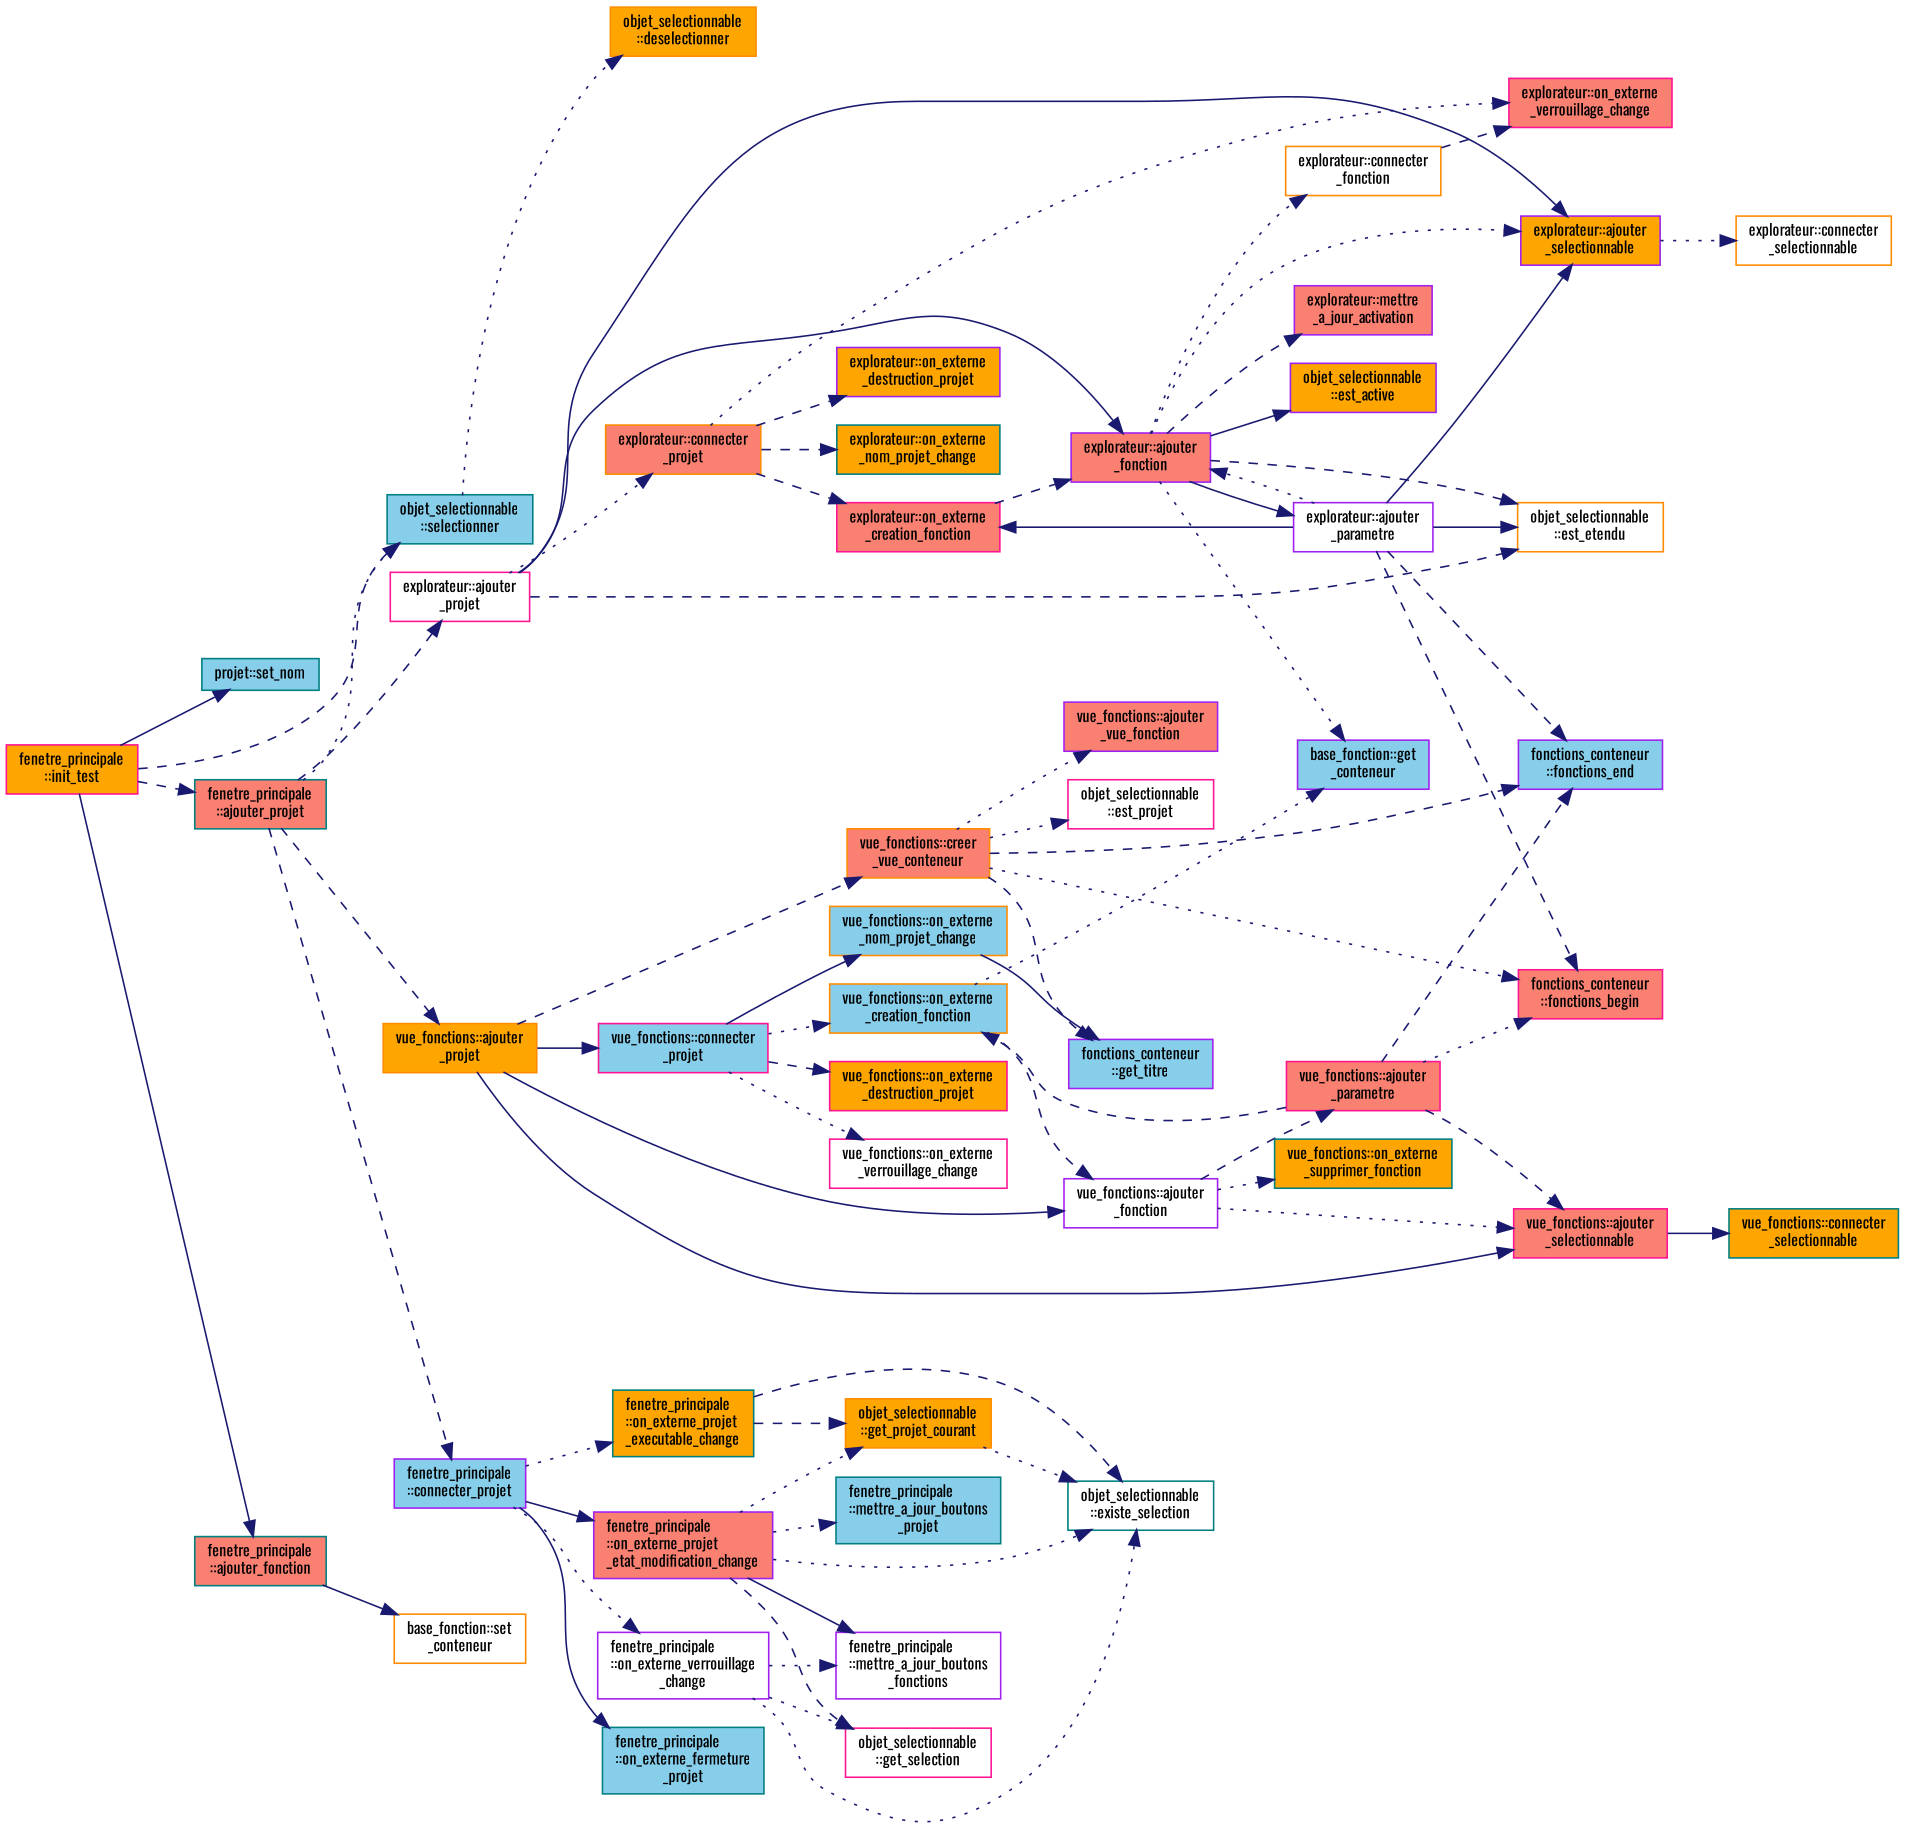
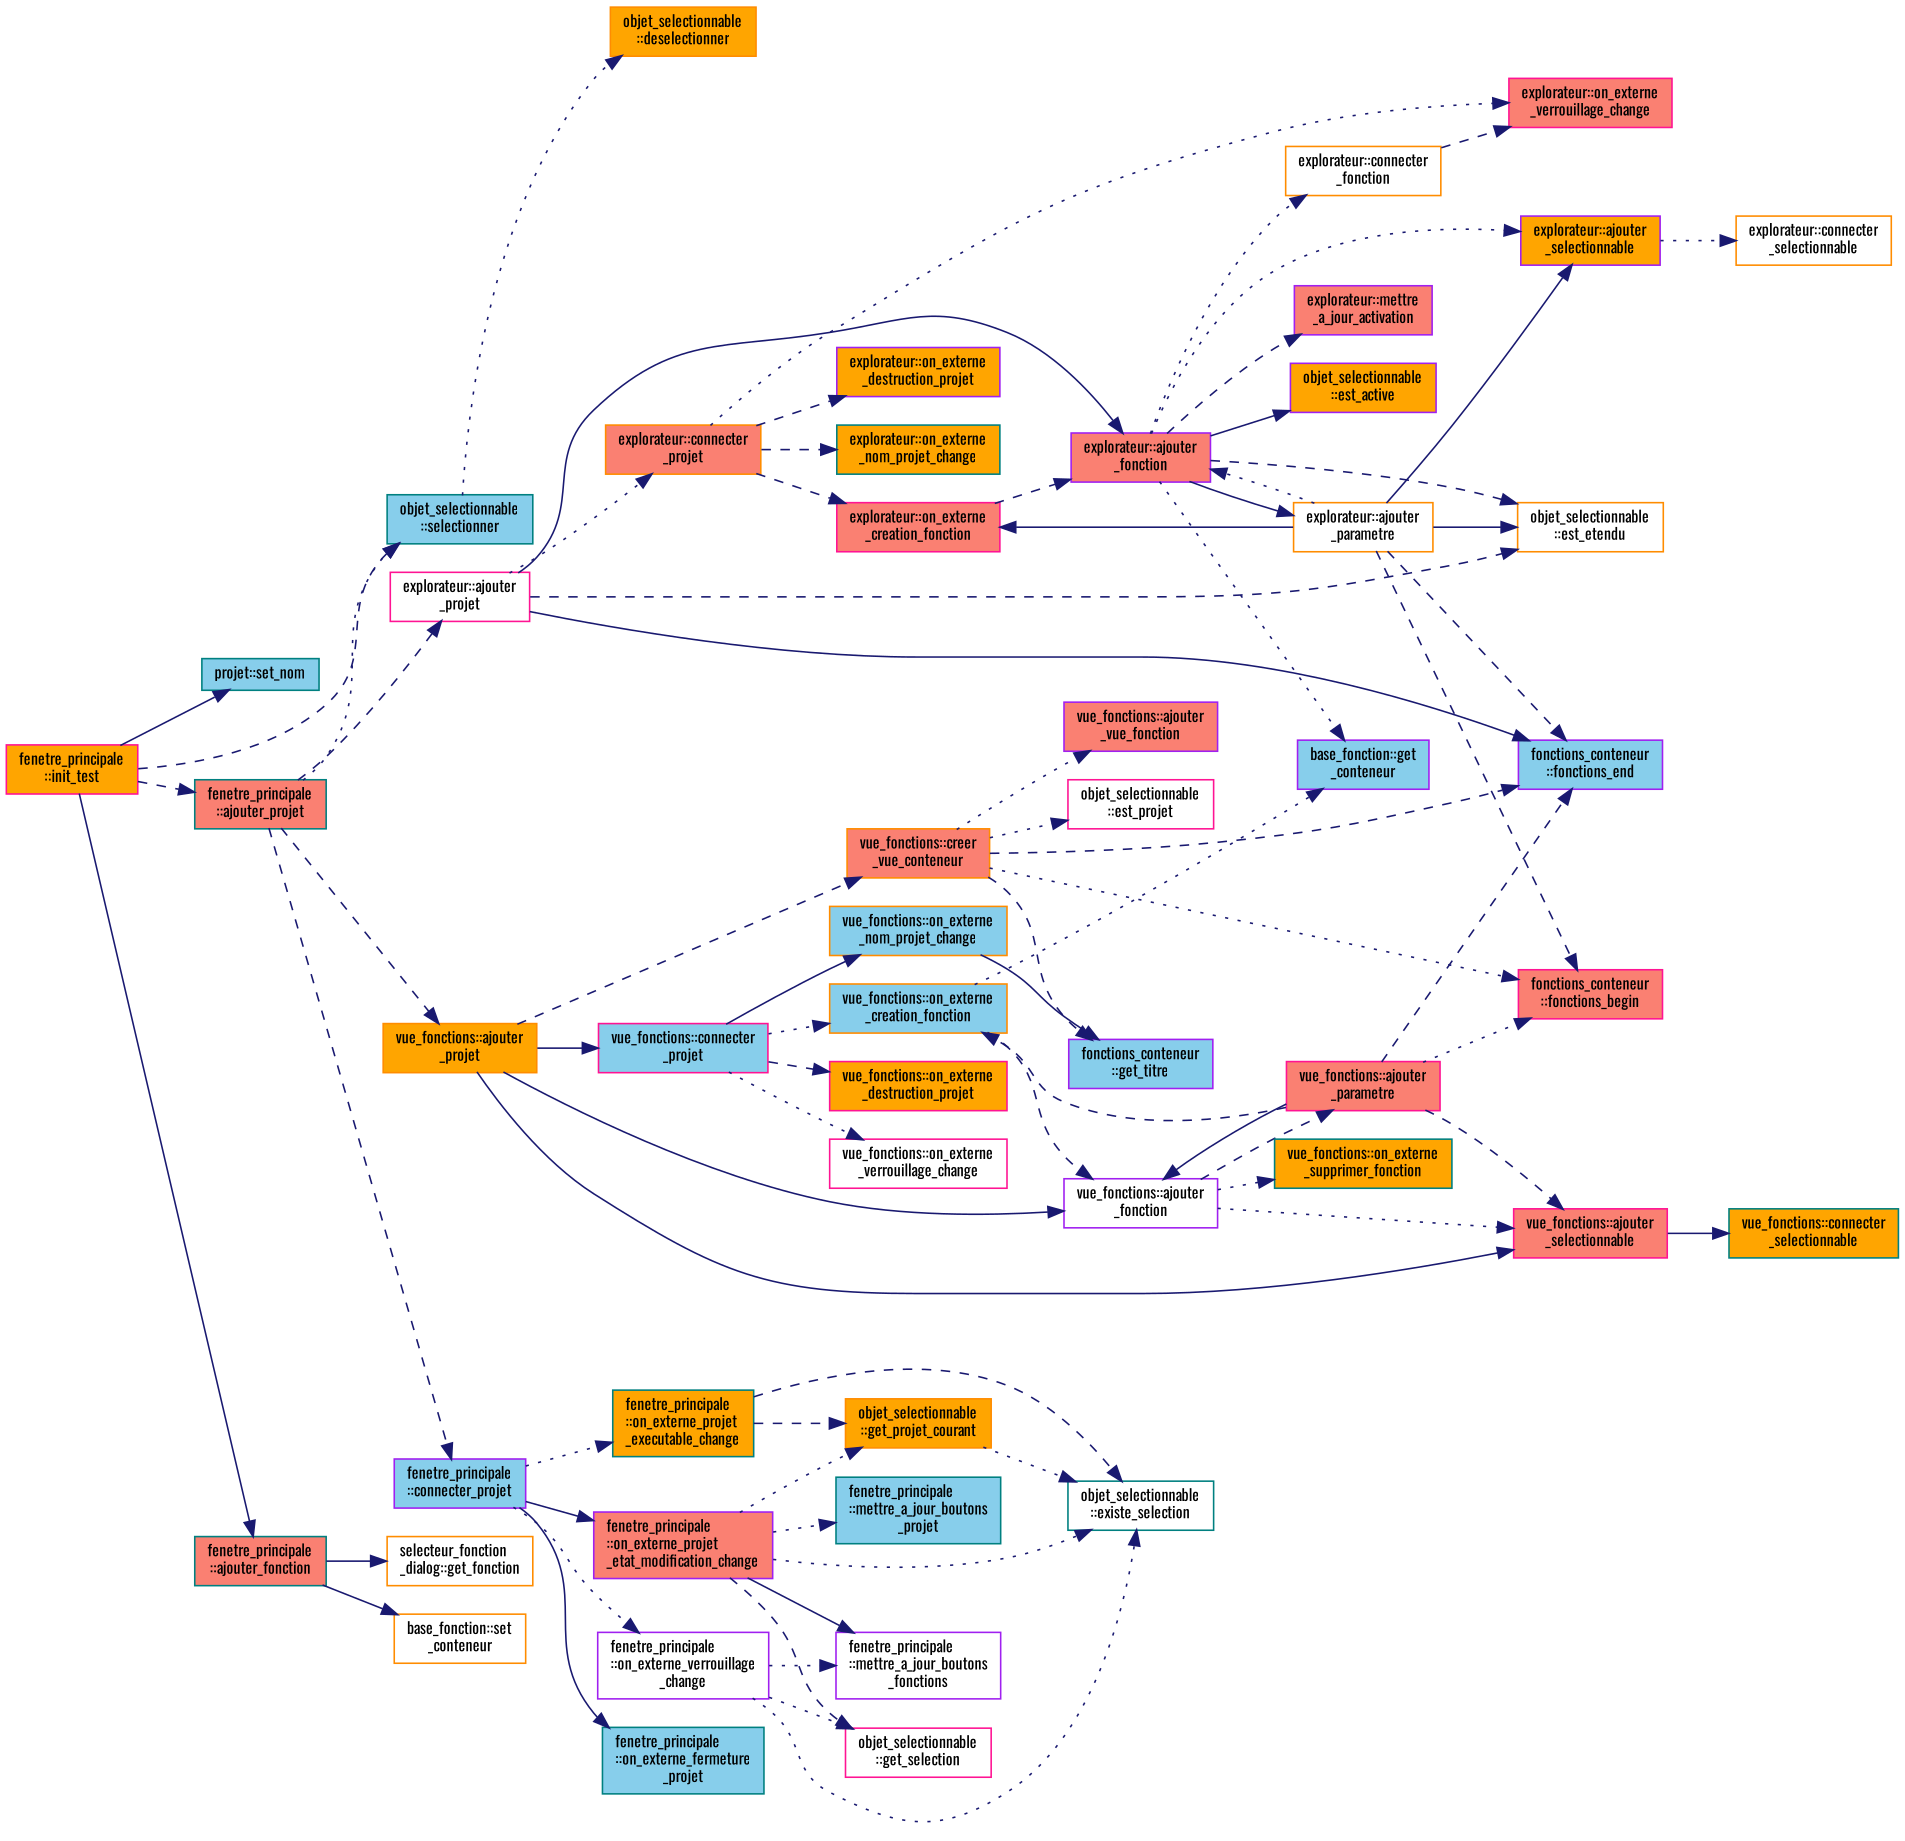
  digraph {
    fontname=Oswald
    rankdir=LR
    node [color=purple fillcolor=white fontname=Oswald fontsize=10 shape=record style=filled]
    edge [color=midnightblue fontname=Oswald fontsize=10 labelfontname=Helvetica labelfontsize=10 style=dashed]
    n1 [color=deeppink fillcolor=orange fontcolor=black height=0.2 label="fenetre_principale\l::init_test" width=0.4]
    n2 [color=teal fillcolor=skyblue height=0.2 label="projet::set_nom" width=0.4]
    n3 [color=teal fillcolor=salmon height=0.2 label="fenetre_principale\l::ajouter_projet" width=0.4]
    n4 [color=teal fillcolor=skyblue height=0.2 label="objet_selectionnable\l::selectionner" width=0.4]
    n5 [color=teal fillcolor=salmon height=0.2 label="fenetre_principale\l::ajouter_fonction" width=0.4]
    n6 [color=deeppink height=0.2 label="explorateur::ajouter\l_projet" width=0.4]
    n7 [color=darkorange fillcolor=orange height=0.2 label="vue_fonctions::ajouter\l_projet" width=0.4]
    n8 [fillcolor=skyblue height=0.2 label="fenetre_principale\l::connecter_projet" width=0.4]
    n9 [color=darkorange fillcolor=orange height=0.2 label="objet_selectionnable\l::deselectionner" width=0.4]
+   n10 [color=darkorange height=0.2 label="selecteur_fonction\l_dialog::get_fonction" width=0.4]
    n11 [color=darkorange height=0.2 label="base_fonction::set\l_conteneur" width=0.4]
    n12 [fillcolor=orange height=0.2 label="explorateur::ajouter\l_selectionnable" width=0.4]
    n13 [color=darkorange fillcolor=salmon height=0.2 label="explorateur::connecter\l_projet" width=0.4]
    n14 [fillcolor=salmon height=0.2 label="explorateur::ajouter\l_fonction" width=0.4]
    n15 [color=darkorange height=0.2 label="objet_selectionnable\l::est_etendu" width=0.4]
    n16 [color=deeppink fillcolor=salmon height=0.2 label="vue_fonctions::ajouter\l_selectionnable" width=0.4]
    n17 [color=deeppink fillcolor=skyblue height=0.2 label="vue_fonctions::connecter\l_projet" width=0.4]
    n18 [height=0.2 label="vue_fonctions::ajouter\l_fonction" width=0.4]
    n19 [color=darkorange fillcolor=salmon height=0.2 label="vue_fonctions::creer\l_vue_conteneur" width=0.4]
    n20 [fillcolor=salmon height=0.2 label="fenetre_principale\l::on_externe_projet\l_etat_modification_change" width=0.4]
    n21 [color=teal fillcolor=orange height=0.2 label="fenetre_principale\l::on_externe_projet\l_executable_change" width=0.4]
    n22 [height=0.2 label="fenetre_principale\l::on_externe_verrouillage\l_change" width=0.4]
    n23 [color=teal fillcolor=skyblue height=0.2 label="fenetre_principale\l::on_externe_fermeture\l_projet" width=0.4]
    n24 [color=darkorange height=0.2 label="explorateur::connecter\l_selectionnable" width=0.4]
    n25 [color=deeppink fillcolor=salmon height=0.2 label="explorateur::on_externe\l_creation_fonction" width=0.4]
    n26 [color=deeppink fillcolor=salmon height=0.2 label="explorateur::on_externe\l_verrouillage_change" width=0.4]
    n27 [color=teal fillcolor=orange height=0.2 label="explorateur::on_externe\l_nom_projet_change" width=0.4]
    n28 [fillcolor=orange height=0.2 label="explorateur::on_externe\l_destruction_projet" width=0.4]
    n29 [fillcolor=skyblue height=0.2 label="base_fonction::get\l_conteneur" width=0.4]
-   n30 [height=0.2 label="explorateur::ajouter\l_parametre" width=0.4]
+   n30 [color=darkorange height=0.2 label="explorateur::ajouter\l_parametre" width=0.4]
    n31 [fillcolor=salmon height=0.2 label="explorateur::mettre\l_a_jour_activation" width=0.4]
    n32 [fillcolor=orange height=0.2 label="objet_selectionnable\l::est_active" width=0.4]
    n33 [color=darkorange height=0.2 label="explorateur::connecter\l_fonction" width=0.4]
    n34 [color=deeppink fillcolor=salmon height=0.2 label="fonctions_conteneur\l::fonctions_begin" width=0.4]
    n35 [fillcolor=skyblue height=0.2 label="fonctions_conteneur\l::fonctions_end" width=0.4]
    n36 [color=teal fillcolor=orange height=0.2 label="vue_fonctions::connecter\l_selectionnable" width=0.4]
    n37 [color=darkorange fillcolor=skyblue height=0.2 label="vue_fonctions::on_externe\l_creation_fonction" width=0.4]
    n38 [color=darkorange fillcolor=skyblue height=0.2 label="vue_fonctions::on_externe\l_nom_projet_change" width=0.4]
    n39 [color=deeppink height=0.2 label="vue_fonctions::on_externe\l_verrouillage_change" width=0.4]
    n40 [color=deeppink fillcolor=orange height=0.2 label="vue_fonctions::on_externe\l_destruction_projet" width=0.4]
    n41 [color=deeppink fillcolor=salmon height=0.2 label="vue_fonctions::ajouter\l_parametre" width=0.4]
    n42 [color=teal fillcolor=orange height=0.2 label="vue_fonctions::on_externe\l_supprimer_fonction" width=0.4]
    n43 [fillcolor=salmon height=0.2 label="vue_fonctions::ajouter\l_vue_fonction" width=0.4]
    n44 [fillcolor=skyblue height=0.2 label="fonctions_conteneur\l::get_titre" width=0.4]
    n45 [color=deeppink height=0.2 label="objet_selectionnable\l::est_projet" width=0.4]
    n46 [color=teal height=0.2 label="objet_selectionnable\l::existe_selection" width=0.4]
    n47 [color=darkorange fillcolor=orange height=0.2 label="objet_selectionnable\l::get_projet_courant" width=0.4]
    n48 [color=teal fillcolor=skyblue height=0.2 label="fenetre_principale\l::mettre_a_jour_boutons\l_projet" width=0.4]
    n49 [height=0.2 label="fenetre_principale\l::mettre_a_jour_boutons\l_fonctions" width=0.4]
    n50 [color=deeppink height=0.2 label="objet_selectionnable\l::get_selection" width=0.4]
    n1 -> n2 [style=solid]
    n1 -> n3
    n1 -> n4
    n1 -> n5 [style=solid]
    n3 -> n4 [style=dotted]
    n3 -> n6
    n3 -> n7
    n3 -> n8
    n4 -> n9 [style=dotted]
+   n5 -> n10 [style=solid]
    n5 -> n11 [style=solid]
-   n6 -> n12 [style=solid]
+   n6 -> n35 [style=solid]
    n6 -> n13 [style=dotted]
    n6 -> n14 [style=solid]
    n6 -> n15
    n7 -> n16 [style=solid]
    n7 -> n17 [style=solid]
    n7 -> n18 [style=solid]
    n7 -> n19
    n8 -> n20 [style=solid]
    n8 -> n21 [style=dotted]
    n8 -> n22 [style=dotted]
    n8 -> n23 [style=solid]
    n12 -> n24 [style=dotted]
    n13 -> n25
    n13 -> n26 [style=dotted]
    n13 -> n27
    n13 -> n28
    n14 -> n12 [style=dotted]
    n14 -> n15
    n14 -> n29 [style=dotted]
    n14 -> n30 [style=solid]
    n14 -> n31
    n14 -> n32 [style=solid]
    n14 -> n33 [style=dotted]
    n16 -> n36 [style=solid]
    n17 -> n37 [style=dotted]
    n17 -> n38 [style=solid]
    n17 -> n39 [style=dotted]
    n17 -> n40
    n18 -> n16 [style=dotted]
    n18 -> n41
    n18 -> n42 [style=dotted]
    n19 -> n34 [style=dotted]
    n19 -> n35
    n19 -> n43 [style=dotted]
    n19 -> n44
    n19 -> n45 [style=dotted]
    n20 -> n46 [style=dotted]
    n20 -> n47 [style=dotted]
    n20 -> n48 [style=dotted]
    n20 -> n49 [style=solid]
    n20 -> n50
    n21 -> n46
    n21 -> n47
    n22 -> n46 [style=dotted]
    n22 -> n49 [style=dotted]
    n22 -> n50 [style=dotted]
    n25 -> n14
    n30 -> n12 [style=solid]
    n30 -> n14 [style=dotted]
    n30 -> n15 [style=solid]
    n30 -> n25 [style=solid]
    n30 -> n34
    n30 -> n35
    n33 -> n26
    n37 -> n18
    n37 -> n29 [style=dotted]
    n38 -> n44 [style=solid]
    n41 -> n16
+   n41 -> n18 [style=solid]
    n41 -> n34 [style=dotted]
    n41 -> n35
    n41 -> n37
    n47 -> n46 [style=dotted]
  }
